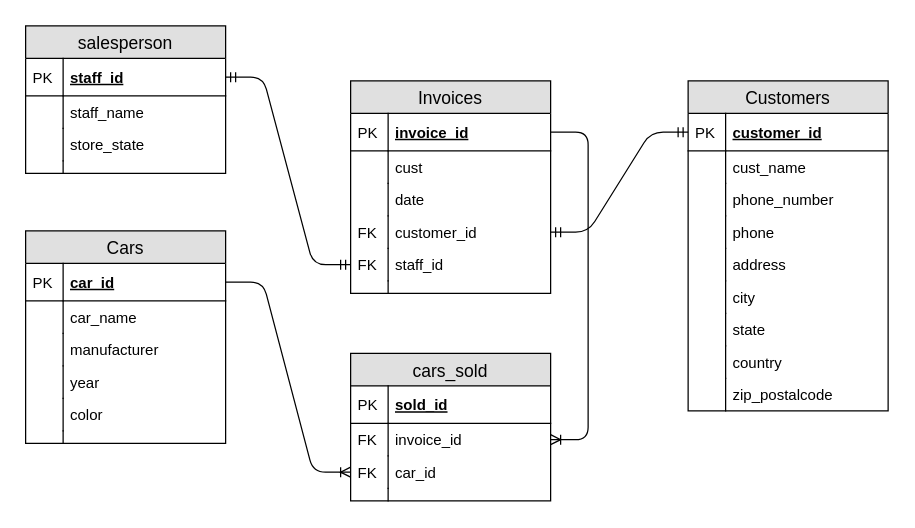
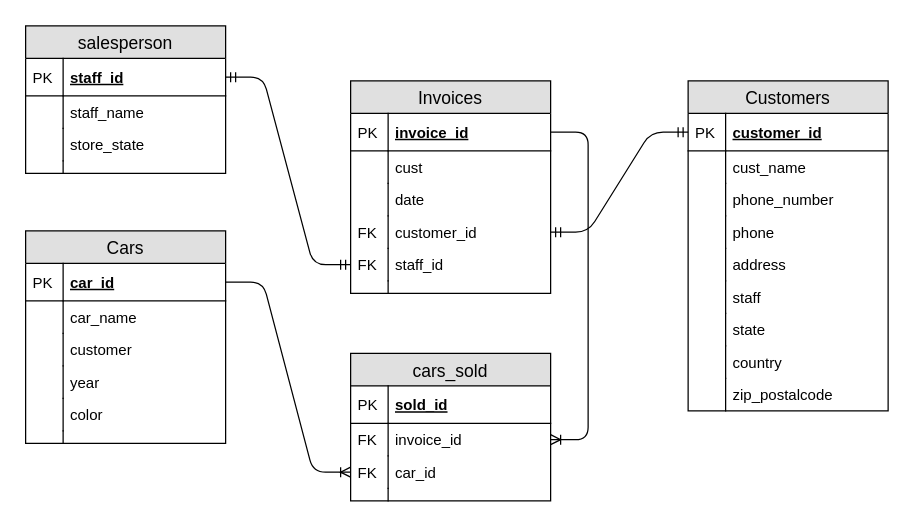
  <mxCell id="0" />
  <mxCell id="1" parent="0" />
  <mxCell id="2" value="Cars" style="swimlane;fontStyle=0;childLayout=stackLayout;horizontal=1;startSize=26;fillColor=#e0e0e0;horizontalStack=0;resizeParent=1;resizeParentMax=0;resizeLast=0;collapsible=1;marginBottom=0;swimlaneFillColor=#ffffff;align=center;fontSize=14;" parent="1" vertex="1"><mxGeometry x="20" y="184" width="160" height="170" as="geometry" /></mxCell>
  <mxCell id="3" value="car_id" style="shape=partialRectangle;top=0;left=0;right=0;bottom=1;align=left;verticalAlign=middle;fillColor=none;spacingLeft=34;spacingRight=4;overflow=hidden;rotatable=0;points=[[0,0.5],[1,0.5]];portConstraint=eastwest;dropTarget=0;fontStyle=5;fontSize=12;" parent="2" vertex="1"><mxGeometry y="26" width="160" height="30" as="geometry" /></mxCell>
  <mxCell id="4" value="PK" style="shape=partialRectangle;top=0;left=0;bottom=0;fillColor=none;align=left;verticalAlign=middle;spacingLeft=4;spacingRight=4;overflow=hidden;rotatable=0;points=[];portConstraint=eastwest;part=1;fontSize=12;" parent="3" vertex="1" connectable="0"><mxGeometry width="30" height="30" as="geometry" /></mxCell>
  <mxCell id="5" value="car_name" style="shape=partialRectangle;top=0;left=0;right=0;bottom=0;align=left;verticalAlign=top;fillColor=none;spacingLeft=34;spacingRight=4;overflow=hidden;rotatable=0;points=[[0,0.5],[1,0.5]];portConstraint=eastwest;dropTarget=0;fontSize=12;" parent="2" vertex="1"><mxGeometry y="56" width="160" height="26" as="geometry" /></mxCell>
  <mxCell id="6" value="" style="shape=partialRectangle;top=0;left=0;bottom=0;fillColor=none;align=left;verticalAlign=top;spacingLeft=4;spacingRight=4;overflow=hidden;rotatable=0;points=[];portConstraint=eastwest;part=1;fontSize=12;" parent="5" vertex="1" connectable="0"><mxGeometry width="30" height="26" as="geometry" /></mxCell>
- <mxCell id="7" value="manufacturer" style="shape=partialRectangle;top=0;left=0;right=0;bottom=0;align=left;verticalAlign=top;fillColor=none;spacingLeft=34;spacingRight=4;overflow=hidden;rotatable=0;points=[[0,0.5],[1,0.5]];portConstraint=eastwest;dropTarget=0;fontSize=12;" parent="2" vertex="1"><mxGeometry y="82" width="160" height="26" as="geometry" /></mxCell>
+ <mxCell id="7" value="customer" style="shape=partialRectangle;top=0;left=0;right=0;bottom=0;align=left;verticalAlign=top;fillColor=none;spacingLeft=34;spacingRight=4;overflow=hidden;rotatable=0;points=[[0,0.5],[1,0.5]];portConstraint=eastwest;dropTarget=0;fontSize=12;" parent="2" vertex="1"><mxGeometry y="82" width="160" height="26" as="geometry" /></mxCell>
  <mxCell id="8" value="" style="shape=partialRectangle;top=0;left=0;bottom=0;fillColor=none;align=left;verticalAlign=top;spacingLeft=4;spacingRight=4;overflow=hidden;rotatable=0;points=[];portConstraint=eastwest;part=1;fontSize=12;" parent="7" vertex="1" connectable="0"><mxGeometry width="30" height="26" as="geometry" /></mxCell>
  <mxCell id="9" value="year" style="shape=partialRectangle;top=0;left=0;right=0;bottom=0;align=left;verticalAlign=top;fillColor=none;spacingLeft=34;spacingRight=4;overflow=hidden;rotatable=0;points=[[0,0.5],[1,0.5]];portConstraint=eastwest;dropTarget=0;fontSize=12;" parent="2" vertex="1"><mxGeometry y="108" width="160" height="26" as="geometry" /></mxCell>
  <mxCell id="10" value="" style="shape=partialRectangle;top=0;left=0;bottom=0;fillColor=none;align=left;verticalAlign=top;spacingLeft=4;spacingRight=4;overflow=hidden;rotatable=0;points=[];portConstraint=eastwest;part=1;fontSize=12;" parent="9" vertex="1" connectable="0"><mxGeometry width="30" height="26" as="geometry" /></mxCell>
  <mxCell id="11" value="color" style="shape=partialRectangle;top=0;left=0;right=0;bottom=0;align=left;verticalAlign=top;fillColor=none;spacingLeft=34;spacingRight=4;overflow=hidden;rotatable=0;points=[[0,0.5],[1,0.5]];portConstraint=eastwest;dropTarget=0;fontSize=12;" parent="2" vertex="1"><mxGeometry y="134" width="160" height="26" as="geometry" /></mxCell>
  <mxCell id="12" value="" style="shape=partialRectangle;top=0;left=0;bottom=0;fillColor=none;align=left;verticalAlign=top;spacingLeft=4;spacingRight=4;overflow=hidden;rotatable=0;points=[];portConstraint=eastwest;part=1;fontSize=12;" parent="11" vertex="1" connectable="0"><mxGeometry width="30" height="26" as="geometry" /></mxCell>
  <mxCell id="13" value="" style="shape=partialRectangle;top=0;left=0;right=0;bottom=0;align=left;verticalAlign=top;fillColor=none;spacingLeft=34;spacingRight=4;overflow=hidden;rotatable=0;points=[[0,0.5],[1,0.5]];portConstraint=eastwest;dropTarget=0;fontSize=12;" parent="2" vertex="1"><mxGeometry y="160" width="160" height="10" as="geometry" /></mxCell>
  <mxCell id="14" value="" style="shape=partialRectangle;top=0;left=0;bottom=0;fillColor=none;align=left;verticalAlign=top;spacingLeft=4;spacingRight=4;overflow=hidden;rotatable=0;points=[];portConstraint=eastwest;part=1;fontSize=12;" parent="13" vertex="1" connectable="0"><mxGeometry width="30" height="10" as="geometry" /></mxCell>
  <mxCell id="15" value="Customers" style="swimlane;fontStyle=0;childLayout=stackLayout;horizontal=1;startSize=26;fillColor=#e0e0e0;horizontalStack=0;resizeParent=1;resizeParentMax=0;resizeLast=0;collapsible=1;marginBottom=0;swimlaneFillColor=#ffffff;align=center;fontSize=14;" parent="1" vertex="1"><mxGeometry x="550" y="64" width="160" height="264" as="geometry" /></mxCell>
  <mxCell id="16" value="customer_id" style="shape=partialRectangle;top=0;left=0;right=0;bottom=1;align=left;verticalAlign=middle;fillColor=none;spacingLeft=34;spacingRight=4;overflow=hidden;rotatable=0;points=[[0,0.5],[1,0.5]];portConstraint=eastwest;dropTarget=0;fontStyle=5;fontSize=12;" parent="15" vertex="1"><mxGeometry y="26" width="160" height="30" as="geometry" /></mxCell>
  <mxCell id="17" value="PK" style="shape=partialRectangle;top=0;left=0;bottom=0;fillColor=none;align=left;verticalAlign=middle;spacingLeft=4;spacingRight=4;overflow=hidden;rotatable=0;points=[];portConstraint=eastwest;part=1;fontSize=12;" parent="16" vertex="1" connectable="0"><mxGeometry width="30" height="30" as="geometry" /></mxCell>
  <mxCell id="18" value="cust_name" style="shape=partialRectangle;top=0;left=0;right=0;bottom=0;align=left;verticalAlign=top;fillColor=none;spacingLeft=34;spacingRight=4;overflow=hidden;rotatable=0;points=[[0,0.5],[1,0.5]];portConstraint=eastwest;dropTarget=0;fontSize=12;" parent="15" vertex="1"><mxGeometry y="56" width="160" height="26" as="geometry" /></mxCell>
  <mxCell id="19" value="" style="shape=partialRectangle;top=0;left=0;bottom=0;fillColor=none;align=left;verticalAlign=top;spacingLeft=4;spacingRight=4;overflow=hidden;rotatable=0;points=[];portConstraint=eastwest;part=1;fontSize=12;" parent="18" vertex="1" connectable="0"><mxGeometry width="30" height="26" as="geometry" /></mxCell>
  <mxCell id="20" value="phone_number" style="shape=partialRectangle;top=0;left=0;right=0;bottom=0;align=left;verticalAlign=top;fillColor=none;spacingLeft=34;spacingRight=4;overflow=hidden;rotatable=0;points=[[0,0.5],[1,0.5]];portConstraint=eastwest;dropTarget=0;fontSize=12;" parent="15" vertex="1"><mxGeometry y="82" width="160" height="26" as="geometry" /></mxCell>
  <mxCell id="21" value="" style="shape=partialRectangle;top=0;left=0;bottom=0;fillColor=none;align=left;verticalAlign=top;spacingLeft=4;spacingRight=4;overflow=hidden;rotatable=0;points=[];portConstraint=eastwest;part=1;fontSize=12;" parent="20" vertex="1" connectable="0"><mxGeometry width="30" height="26" as="geometry" /></mxCell>
  <mxCell id="22" value="phone" style="shape=partialRectangle;top=0;left=0;right=0;bottom=0;align=left;verticalAlign=top;fillColor=none;spacingLeft=34;spacingRight=4;overflow=hidden;rotatable=0;points=[[0,0.5],[1,0.5]];portConstraint=eastwest;dropTarget=0;fontSize=12;" parent="15" vertex="1"><mxGeometry y="108" width="160" height="26" as="geometry" /></mxCell>
  <mxCell id="23" value="" style="shape=partialRectangle;top=0;left=0;bottom=0;fillColor=none;align=left;verticalAlign=top;spacingLeft=4;spacingRight=4;overflow=hidden;rotatable=0;points=[];portConstraint=eastwest;part=1;fontSize=12;" parent="22" vertex="1" connectable="0"><mxGeometry width="30" height="26" as="geometry" /></mxCell>
  <mxCell id="24" value="address" style="shape=partialRectangle;top=0;left=0;right=0;bottom=0;align=left;verticalAlign=top;fillColor=none;spacingLeft=34;spacingRight=4;overflow=hidden;rotatable=0;points=[[0,0.5],[1,0.5]];portConstraint=eastwest;dropTarget=0;fontSize=12;" parent="15" vertex="1"><mxGeometry y="134" width="160" height="26" as="geometry" /></mxCell>
  <mxCell id="25" value="" style="shape=partialRectangle;top=0;left=0;bottom=0;fillColor=none;align=left;verticalAlign=top;spacingLeft=4;spacingRight=4;overflow=hidden;rotatable=0;points=[];portConstraint=eastwest;part=1;fontSize=12;" parent="24" vertex="1" connectable="0"><mxGeometry width="30" height="26" as="geometry" /></mxCell>
- <mxCell id="26" value="city" style="shape=partialRectangle;top=0;left=0;right=0;bottom=0;align=left;verticalAlign=top;fillColor=none;spacingLeft=34;spacingRight=4;overflow=hidden;rotatable=0;points=[[0,0.5],[1,0.5]];portConstraint=eastwest;dropTarget=0;fontSize=12;" parent="15" vertex="1"><mxGeometry y="160" width="160" height="26" as="geometry" /></mxCell>
+ <mxCell id="26" value="staff" style="shape=partialRectangle;top=0;left=0;right=0;bottom=0;align=left;verticalAlign=top;fillColor=none;spacingLeft=34;spacingRight=4;overflow=hidden;rotatable=0;points=[[0,0.5],[1,0.5]];portConstraint=eastwest;dropTarget=0;fontSize=12;" parent="15" vertex="1"><mxGeometry y="160" width="160" height="26" as="geometry" /></mxCell>
  <mxCell id="27" value="" style="shape=partialRectangle;top=0;left=0;bottom=0;fillColor=none;align=left;verticalAlign=top;spacingLeft=4;spacingRight=4;overflow=hidden;rotatable=0;points=[];portConstraint=eastwest;part=1;fontSize=12;" parent="26" vertex="1" connectable="0"><mxGeometry width="30" height="26" as="geometry" /></mxCell>
  <mxCell id="28" value="state" style="shape=partialRectangle;top=0;left=0;right=0;bottom=0;align=left;verticalAlign=top;fillColor=none;spacingLeft=34;spacingRight=4;overflow=hidden;rotatable=0;points=[[0,0.5],[1,0.5]];portConstraint=eastwest;dropTarget=0;fontSize=12;" parent="15" vertex="1"><mxGeometry y="186" width="160" height="26" as="geometry" /></mxCell>
  <mxCell id="29" value="" style="shape=partialRectangle;top=0;left=0;bottom=0;fillColor=none;align=left;verticalAlign=top;spacingLeft=4;spacingRight=4;overflow=hidden;rotatable=0;points=[];portConstraint=eastwest;part=1;fontSize=12;" parent="28" vertex="1" connectable="0"><mxGeometry width="30" height="26" as="geometry" /></mxCell>
  <mxCell id="30" value="country" style="shape=partialRectangle;top=0;left=0;right=0;bottom=0;align=left;verticalAlign=top;fillColor=none;spacingLeft=34;spacingRight=4;overflow=hidden;rotatable=0;points=[[0,0.5],[1,0.5]];portConstraint=eastwest;dropTarget=0;fontSize=12;" parent="15" vertex="1"><mxGeometry y="212" width="160" height="26" as="geometry" /></mxCell>
  <mxCell id="31" value="" style="shape=partialRectangle;top=0;left=0;bottom=0;fillColor=none;align=left;verticalAlign=top;spacingLeft=4;spacingRight=4;overflow=hidden;rotatable=0;points=[];portConstraint=eastwest;part=1;fontSize=12;" parent="30" vertex="1" connectable="0"><mxGeometry width="30" height="26" as="geometry" /></mxCell>
  <mxCell id="32" value="zip_postalcode" style="shape=partialRectangle;top=0;left=0;right=0;bottom=0;align=left;verticalAlign=top;fillColor=none;spacingLeft=34;spacingRight=4;overflow=hidden;rotatable=0;points=[[0,0.5],[1,0.5]];portConstraint=eastwest;dropTarget=0;fontSize=12;" parent="15" vertex="1"><mxGeometry y="238" width="160" height="26" as="geometry" /></mxCell>
  <mxCell id="33" value="" style="shape=partialRectangle;top=0;left=0;bottom=0;fillColor=none;align=left;verticalAlign=top;spacingLeft=4;spacingRight=4;overflow=hidden;rotatable=0;points=[];portConstraint=eastwest;part=1;fontSize=12;" parent="32" vertex="1" connectable="0"><mxGeometry width="30" height="26" as="geometry" /></mxCell>
  <mxCell id="34" value="salesperson" style="swimlane;fontStyle=0;childLayout=stackLayout;horizontal=1;startSize=26;fillColor=#e0e0e0;horizontalStack=0;resizeParent=1;resizeParentMax=0;resizeLast=0;collapsible=1;marginBottom=0;swimlaneFillColor=#ffffff;align=center;fontSize=14;" parent="1" vertex="1"><mxGeometry x="20" y="20" width="160" height="118" as="geometry" /></mxCell>
  <mxCell id="35" value="staff_id" style="shape=partialRectangle;top=0;left=0;right=0;bottom=1;align=left;verticalAlign=middle;fillColor=none;spacingLeft=34;spacingRight=4;overflow=hidden;rotatable=0;points=[[0,0.5],[1,0.5]];portConstraint=eastwest;dropTarget=0;fontStyle=5;fontSize=12;" parent="34" vertex="1"><mxGeometry y="26" width="160" height="30" as="geometry" /></mxCell>
  <mxCell id="36" value="PK" style="shape=partialRectangle;top=0;left=0;bottom=0;fillColor=none;align=left;verticalAlign=middle;spacingLeft=4;spacingRight=4;overflow=hidden;rotatable=0;points=[];portConstraint=eastwest;part=1;fontSize=12;" parent="35" vertex="1" connectable="0"><mxGeometry width="30" height="30" as="geometry" /></mxCell>
  <mxCell id="37" value="staff_name" style="shape=partialRectangle;top=0;left=0;right=0;bottom=0;align=left;verticalAlign=top;fillColor=none;spacingLeft=34;spacingRight=4;overflow=hidden;rotatable=0;points=[[0,0.5],[1,0.5]];portConstraint=eastwest;dropTarget=0;fontSize=12;" parent="34" vertex="1"><mxGeometry y="56" width="160" height="26" as="geometry" /></mxCell>
  <mxCell id="38" value="" style="shape=partialRectangle;top=0;left=0;bottom=0;fillColor=none;align=left;verticalAlign=top;spacingLeft=4;spacingRight=4;overflow=hidden;rotatable=0;points=[];portConstraint=eastwest;part=1;fontSize=12;" parent="37" vertex="1" connectable="0"><mxGeometry width="30" height="26" as="geometry" /></mxCell>
  <mxCell id="39" value="store_state" style="shape=partialRectangle;top=0;left=0;right=0;bottom=0;align=left;verticalAlign=top;fillColor=none;spacingLeft=34;spacingRight=4;overflow=hidden;rotatable=0;points=[[0,0.5],[1,0.5]];portConstraint=eastwest;dropTarget=0;fontSize=12;" parent="34" vertex="1"><mxGeometry y="82" width="160" height="26" as="geometry" /></mxCell>
  <mxCell id="40" value="" style="shape=partialRectangle;top=0;left=0;bottom=0;fillColor=none;align=left;verticalAlign=top;spacingLeft=4;spacingRight=4;overflow=hidden;rotatable=0;points=[];portConstraint=eastwest;part=1;fontSize=12;" parent="39" vertex="1" connectable="0"><mxGeometry width="30" height="26" as="geometry" /></mxCell>
  <mxCell id="41" value="" style="shape=partialRectangle;top=0;left=0;right=0;bottom=0;align=left;verticalAlign=top;fillColor=none;spacingLeft=34;spacingRight=4;overflow=hidden;rotatable=0;points=[[0,0.5],[1,0.5]];portConstraint=eastwest;dropTarget=0;fontSize=12;" parent="34" vertex="1"><mxGeometry y="108" width="160" height="10" as="geometry" /></mxCell>
  <mxCell id="42" value="" style="shape=partialRectangle;top=0;left=0;bottom=0;fillColor=none;align=left;verticalAlign=top;spacingLeft=4;spacingRight=4;overflow=hidden;rotatable=0;points=[];portConstraint=eastwest;part=1;fontSize=12;" parent="41" vertex="1" connectable="0"><mxGeometry width="30" height="10" as="geometry" /></mxCell>
  <mxCell id="43" value="Invoices" style="swimlane;fontStyle=0;childLayout=stackLayout;horizontal=1;startSize=26;fillColor=#e0e0e0;horizontalStack=0;resizeParent=1;resizeParentMax=0;resizeLast=0;collapsible=1;marginBottom=0;swimlaneFillColor=#ffffff;align=center;fontSize=14;" parent="1" vertex="1"><mxGeometry x="280" y="64" width="160" height="170" as="geometry"><mxRectangle x="320" y="-166" width="80" height="26" as="alternateBounds" /></mxGeometry></mxCell>
  <mxCell id="44" value="invoice_id" style="shape=partialRectangle;top=0;left=0;right=0;bottom=1;align=left;verticalAlign=middle;fillColor=none;spacingLeft=34;spacingRight=4;overflow=hidden;rotatable=0;points=[[0,0.5],[1,0.5]];portConstraint=eastwest;dropTarget=0;fontStyle=5;fontSize=12;" parent="43" vertex="1"><mxGeometry y="26" width="160" height="30" as="geometry" /></mxCell>
  <mxCell id="45" value="PK" style="shape=partialRectangle;top=0;left=0;bottom=0;fillColor=none;align=left;verticalAlign=middle;spacingLeft=4;spacingRight=4;overflow=hidden;rotatable=0;points=[];portConstraint=eastwest;part=1;fontSize=12;" parent="44" vertex="1" connectable="0"><mxGeometry width="30" height="30" as="geometry" /></mxCell>
  <mxCell id="46" value="cust" style="shape=partialRectangle;top=0;left=0;right=0;bottom=0;align=left;verticalAlign=top;fillColor=none;spacingLeft=34;spacingRight=4;overflow=hidden;rotatable=0;points=[[0,0.5],[1,0.5]];portConstraint=eastwest;dropTarget=0;fontSize=12;" parent="43" vertex="1"><mxGeometry y="56" width="160" height="26" as="geometry" /></mxCell>
  <mxCell id="47" value="" style="shape=partialRectangle;top=0;left=0;bottom=0;fillColor=none;align=left;verticalAlign=top;spacingLeft=4;spacingRight=4;overflow=hidden;rotatable=0;points=[];portConstraint=eastwest;part=1;fontSize=12;" parent="46" vertex="1" connectable="0"><mxGeometry width="30" height="26" as="geometry" /></mxCell>
  <mxCell id="48" value="date" style="shape=partialRectangle;top=0;left=0;right=0;bottom=0;align=left;verticalAlign=top;fillColor=none;spacingLeft=34;spacingRight=4;overflow=hidden;rotatable=0;points=[[0,0.5],[1,0.5]];portConstraint=eastwest;dropTarget=0;fontSize=12;" parent="43" vertex="1"><mxGeometry y="82" width="160" height="26" as="geometry" /></mxCell>
  <mxCell id="49" value="" style="shape=partialRectangle;top=0;left=0;bottom=0;fillColor=none;align=left;verticalAlign=top;spacingLeft=4;spacingRight=4;overflow=hidden;rotatable=0;points=[];portConstraint=eastwest;part=1;fontSize=12;" parent="48" vertex="1" connectable="0"><mxGeometry width="30" height="26" as="geometry" /></mxCell>
  <mxCell id="50" value="customer_id" style="shape=partialRectangle;top=0;left=0;right=0;bottom=0;align=left;verticalAlign=top;fillColor=none;spacingLeft=34;spacingRight=4;overflow=hidden;rotatable=0;points=[[0,0.5],[1,0.5]];portConstraint=eastwest;dropTarget=0;fontSize=12;" parent="43" vertex="1"><mxGeometry y="108" width="160" height="26" as="geometry" /></mxCell>
  <mxCell id="51" value="FK" style="shape=partialRectangle;top=0;left=0;bottom=0;fillColor=none;align=left;verticalAlign=top;spacingLeft=4;spacingRight=4;overflow=hidden;rotatable=0;points=[];portConstraint=eastwest;part=1;fontSize=12;" parent="50" vertex="1" connectable="0"><mxGeometry width="30" height="26" as="geometry" /></mxCell>
  <mxCell id="52" value="staff_id" style="shape=partialRectangle;top=0;left=0;right=0;bottom=0;align=left;verticalAlign=top;fillColor=none;spacingLeft=34;spacingRight=4;overflow=hidden;rotatable=0;points=[[0,0.5],[1,0.5]];portConstraint=eastwest;dropTarget=0;fontSize=12;" parent="43" vertex="1"><mxGeometry y="134" width="160" height="26" as="geometry" /></mxCell>
  <mxCell id="53" value="FK" style="shape=partialRectangle;top=0;left=0;bottom=0;fillColor=none;align=left;verticalAlign=top;spacingLeft=4;spacingRight=4;overflow=hidden;rotatable=0;points=[];portConstraint=eastwest;part=1;fontSize=12;" parent="52" vertex="1" connectable="0"><mxGeometry width="30" height="26" as="geometry" /></mxCell>
  <mxCell id="54" value="" style="shape=partialRectangle;top=0;left=0;right=0;bottom=0;align=left;verticalAlign=top;fillColor=none;spacingLeft=34;spacingRight=4;overflow=hidden;rotatable=0;points=[[0,0.5],[1,0.5]];portConstraint=eastwest;dropTarget=0;fontSize=12;" parent="43" vertex="1"><mxGeometry y="160" width="160" height="10" as="geometry" /></mxCell>
  <mxCell id="55" value="" style="shape=partialRectangle;top=0;left=0;bottom=0;fillColor=none;align=left;verticalAlign=top;spacingLeft=4;spacingRight=4;overflow=hidden;rotatable=0;points=[];portConstraint=eastwest;part=1;fontSize=12;" parent="54" vertex="1" connectable="0"><mxGeometry width="30" height="10" as="geometry" /></mxCell>
  <mxCell id="56" value="" style="edgeStyle=entityRelationEdgeStyle;fontSize=12;html=1;endArrow=ERmandOne;startArrow=ERmandOne;" edge="1" parent="1" source="50" target="16"><mxGeometry width="100" height="100" relative="1" as="geometry"><mxPoint x="350" y="440" as="sourcePoint" /><mxPoint x="450" y="340" as="targetPoint" /></mxGeometry></mxCell>
  <mxCell id="57" value="" style="edgeStyle=entityRelationEdgeStyle;fontSize=12;html=1;endArrow=ERmandOne;startArrow=ERmandOne;" edge="1" parent="1" source="35" target="52"><mxGeometry width="100" height="100" relative="1" as="geometry"><mxPoint x="240" y="450" as="sourcePoint" /><mxPoint x="340" y="350" as="targetPoint" /></mxGeometry></mxCell>
  <mxCell id="58" value="cars_sold" style="swimlane;fontStyle=0;childLayout=stackLayout;horizontal=1;startSize=26;fillColor=#e0e0e0;horizontalStack=0;resizeParent=1;resizeParentMax=0;resizeLast=0;collapsible=1;marginBottom=0;swimlaneFillColor=#ffffff;align=center;fontSize=14;" vertex="1" parent="1"><mxGeometry x="280" y="282" width="160" height="118" as="geometry" /></mxCell>
  <mxCell id="59" value="sold_id" style="shape=partialRectangle;top=0;left=0;right=0;bottom=1;align=left;verticalAlign=middle;fillColor=none;spacingLeft=34;spacingRight=4;overflow=hidden;rotatable=0;points=[[0,0.5],[1,0.5]];portConstraint=eastwest;dropTarget=0;fontStyle=5;fontSize=12;" vertex="1" parent="58"><mxGeometry y="26" width="160" height="30" as="geometry" /></mxCell>
  <mxCell id="60" value="PK" style="shape=partialRectangle;top=0;left=0;bottom=0;fillColor=none;align=left;verticalAlign=middle;spacingLeft=4;spacingRight=4;overflow=hidden;rotatable=0;points=[];portConstraint=eastwest;part=1;fontSize=12;" vertex="1" connectable="0" parent="59"><mxGeometry width="30" height="30" as="geometry" /></mxCell>
  <mxCell id="61" value="invoice_id" style="shape=partialRectangle;top=0;left=0;right=0;bottom=0;align=left;verticalAlign=top;fillColor=none;spacingLeft=34;spacingRight=4;overflow=hidden;rotatable=0;points=[[0,0.5],[1,0.5]];portConstraint=eastwest;dropTarget=0;fontSize=12;" vertex="1" parent="58"><mxGeometry y="56" width="160" height="26" as="geometry" /></mxCell>
  <mxCell id="62" value="FK" style="shape=partialRectangle;top=0;left=0;bottom=0;fillColor=none;align=left;verticalAlign=top;spacingLeft=4;spacingRight=4;overflow=hidden;rotatable=0;points=[];portConstraint=eastwest;part=1;fontSize=12;" vertex="1" connectable="0" parent="61"><mxGeometry width="30" height="26" as="geometry" /></mxCell>
  <mxCell id="63" value="car_id" style="shape=partialRectangle;top=0;left=0;right=0;bottom=0;align=left;verticalAlign=top;fillColor=none;spacingLeft=34;spacingRight=4;overflow=hidden;rotatable=0;points=[[0,0.5],[1,0.5]];portConstraint=eastwest;dropTarget=0;fontSize=12;" vertex="1" parent="58"><mxGeometry y="82" width="160" height="26" as="geometry" /></mxCell>
  <mxCell id="64" value="FK" style="shape=partialRectangle;top=0;left=0;bottom=0;fillColor=none;align=left;verticalAlign=top;spacingLeft=4;spacingRight=4;overflow=hidden;rotatable=0;points=[];portConstraint=eastwest;part=1;fontSize=12;" vertex="1" connectable="0" parent="63"><mxGeometry width="30" height="26" as="geometry" /></mxCell>
  <mxCell id="65" value="" style="shape=partialRectangle;top=0;left=0;right=0;bottom=0;align=left;verticalAlign=top;fillColor=none;spacingLeft=34;spacingRight=4;overflow=hidden;rotatable=0;points=[[0,0.5],[1,0.5]];portConstraint=eastwest;dropTarget=0;fontSize=12;" vertex="1" parent="58"><mxGeometry y="108" width="160" height="10" as="geometry" /></mxCell>
  <mxCell id="66" value="" style="shape=partialRectangle;top=0;left=0;bottom=0;fillColor=none;align=left;verticalAlign=top;spacingLeft=4;spacingRight=4;overflow=hidden;rotatable=0;points=[];portConstraint=eastwest;part=1;fontSize=12;" vertex="1" connectable="0" parent="65"><mxGeometry width="30" height="10" as="geometry" /></mxCell>
  <mxCell id="67" value="" style="edgeStyle=entityRelationEdgeStyle;fontSize=12;html=1;endArrow=ERoneToMany;" edge="1" parent="1" source="44" target="61"><mxGeometry width="100" height="100" relative="1" as="geometry"><mxPoint x="310" y="200" as="sourcePoint" /><mxPoint x="290" y="390" as="targetPoint" /></mxGeometry></mxCell>
  <mxCell id="68" value="" style="edgeStyle=entityRelationEdgeStyle;fontSize=12;html=1;endArrow=ERoneToMany;" edge="1" parent="1" source="3" target="63"><mxGeometry width="100" height="100" relative="1" as="geometry"><mxPoint x="80" y="540" as="sourcePoint" /><mxPoint x="180" y="440" as="targetPoint" /></mxGeometry></mxCell>
